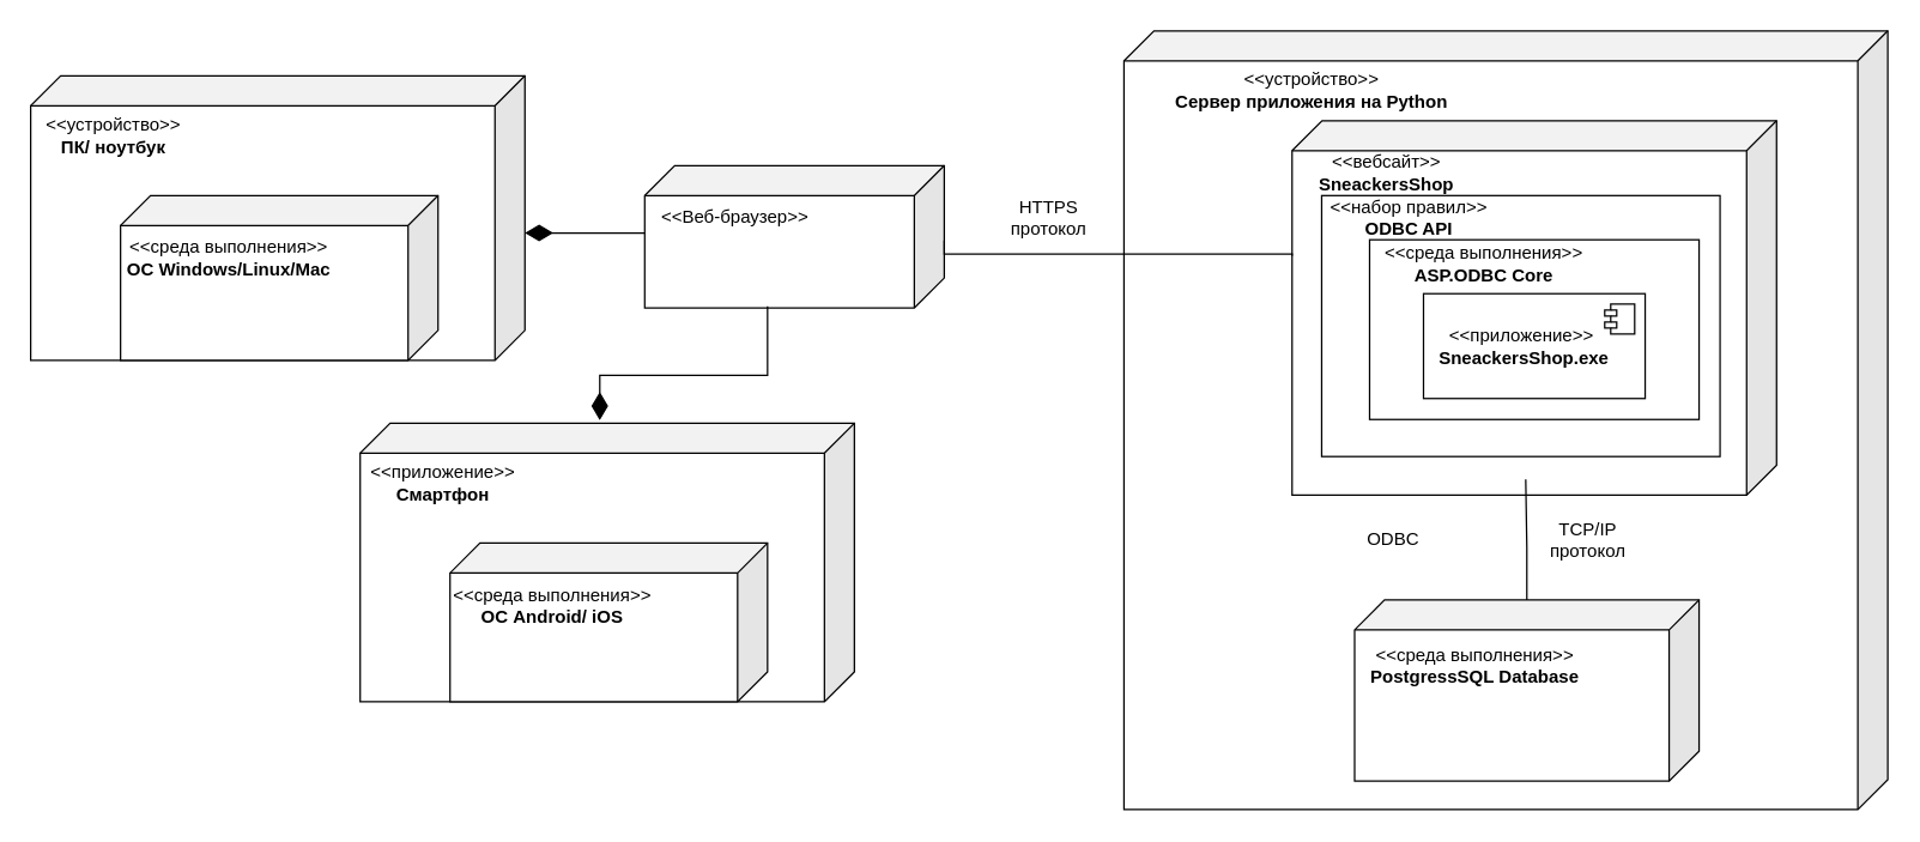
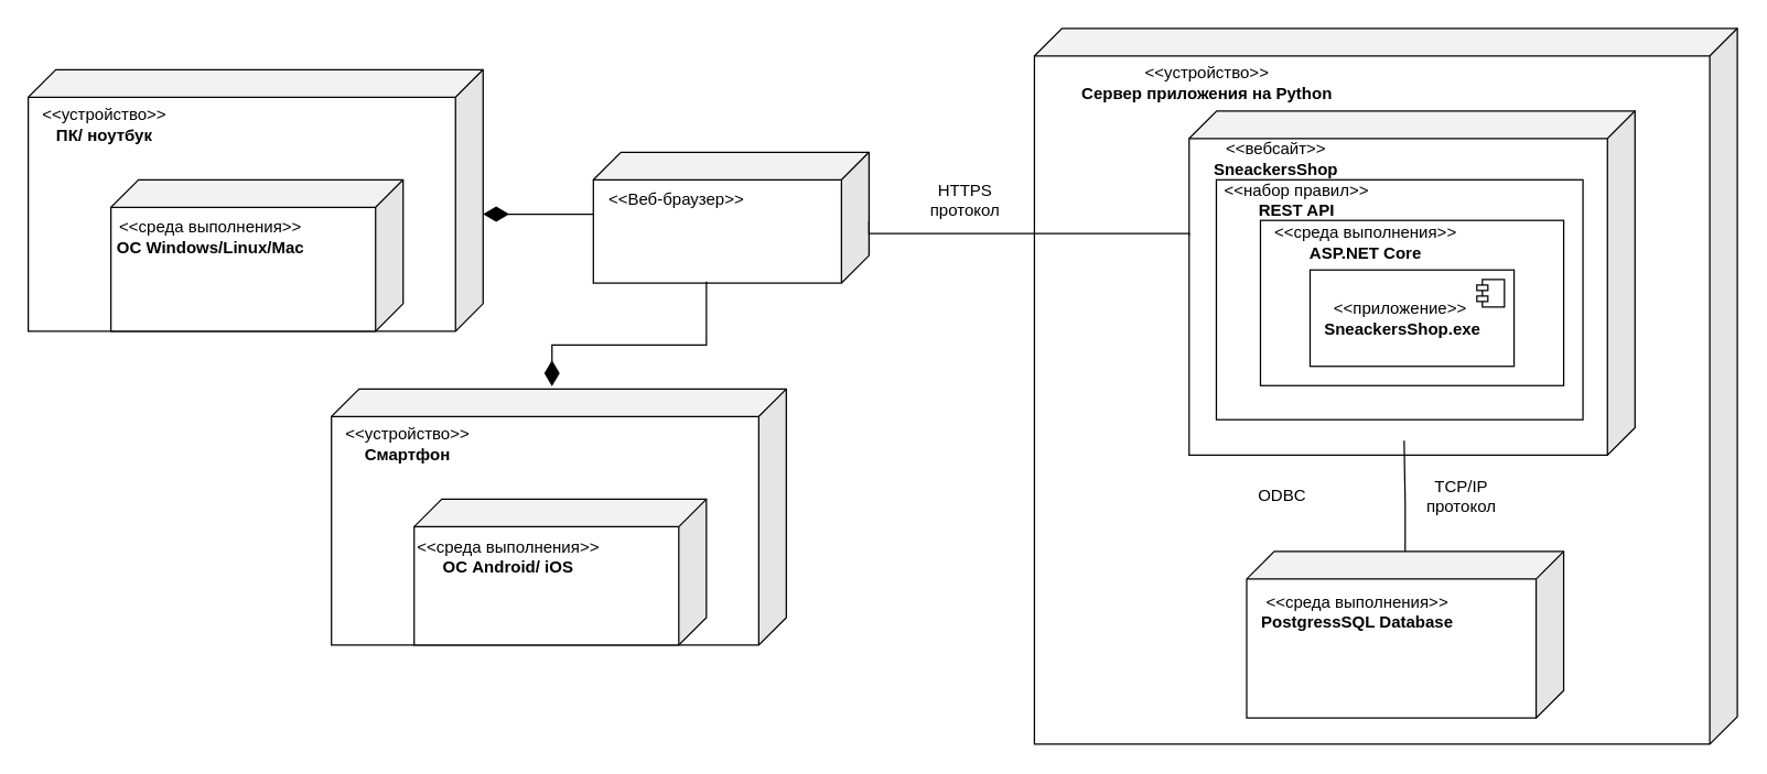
  <mxCell id="0" />
  <mxCell id="1" parent="0" />
  <mxCell id="2" value="" style="shape=cube;whiteSpace=wrap;html=1;boundedLbl=1;backgroundOutline=1;darkOpacity=0.05;darkOpacity2=0.1;flipH=1;" parent="1" vertex="1"><mxGeometry x="20" y="50" width="330" height="190" as="geometry" /></mxCell>
  <mxCell id="3" value="&amp;lt;&amp;lt;устройство&amp;gt;&amp;gt;&lt;br&gt;&lt;b&gt;ПК/ ноутбук&lt;/b&gt;" style="text;html=1;align=center;verticalAlign=middle;resizable=0;points=[];autosize=1;strokeColor=none;fillColor=none;" parent="1" vertex="1"><mxGeometry x="20" y="70" width="110" height="40" as="geometry" /></mxCell>
  <mxCell id="4" value="" style="shape=cube;whiteSpace=wrap;html=1;boundedLbl=1;backgroundOutline=1;darkOpacity=0.05;darkOpacity2=0.1;flipH=1;" parent="1" vertex="1"><mxGeometry x="80" y="130" width="212" height="110" as="geometry" /></mxCell>
  <mxCell id="5" value="&amp;lt;&amp;lt;среда выполнения&amp;gt;&amp;gt;&lt;br&gt;&lt;b&gt;ОС Windows/Linux/Mac&lt;/b&gt;" style="text;html=1;align=center;verticalAlign=middle;resizable=0;points=[];autosize=1;strokeColor=none;fillColor=none;" parent="1" vertex="1"><mxGeometry x="72" y="151.5" width="160" height="40" as="geometry" /></mxCell>
  <mxCell id="6" value="" style="shape=cube;whiteSpace=wrap;html=1;boundedLbl=1;backgroundOutline=1;darkOpacity=0.05;darkOpacity2=0.1;flipH=1;" parent="1" vertex="1"><mxGeometry x="750" y="20" width="510" height="520" as="geometry" /></mxCell>
  <mxCell id="7" value="&amp;lt;&amp;lt;устройство&amp;gt;&amp;gt;&lt;br&gt;&lt;b&gt;Сервер приложения на Python&lt;/b&gt;" style="text;html=1;align=center;verticalAlign=middle;resizable=0;points=[];autosize=1;strokeColor=none;fillColor=none;" parent="1" vertex="1"><mxGeometry x="770" y="40" width="210" height="40" as="geometry" /></mxCell>
  <mxCell id="8" value="" style="shape=cube;whiteSpace=wrap;html=1;boundedLbl=1;backgroundOutline=1;darkOpacity=0.05;darkOpacity2=0.1;flipH=1;" parent="1" vertex="1"><mxGeometry x="862.25" y="80" width="323.5" height="250" as="geometry" /></mxCell>
- <mxCell id="9" value="&amp;lt;&amp;lt;среда выполнения&amp;gt;&amp;gt;&lt;br&gt;&lt;b&gt;ASP.ODBC Core&lt;/b&gt;" style="text;html=1;align=center;verticalAlign=middle;resizable=0;points=[];autosize=1;strokeColor=none;fillColor=none;" parent="1" vertex="1"><mxGeometry x="910" y="155.5" width="160" height="40" as="geometry" /></mxCell>
+ <mxCell id="9" value="&amp;lt;&amp;lt;среда выполнения&amp;gt;&amp;gt;&lt;br&gt;&lt;b&gt;ASP.NET Core&lt;/b&gt;" style="text;html=1;align=center;verticalAlign=middle;resizable=0;points=[];autosize=1;strokeColor=none;fillColor=none;" parent="1" vertex="1"><mxGeometry x="910" y="155.5" width="160" height="40" as="geometry" /></mxCell>
  <mxCell id="10" value="&amp;lt;&amp;lt;приложение&amp;gt;&amp;gt;&amp;nbsp; &amp;nbsp; &amp;nbsp;&lt;br style=&quot;border-color: var(--border-color);&quot;&gt;&lt;b style=&quot;border-color: var(--border-color);&quot;&gt;SneackersShop&lt;/b&gt;&lt;b&gt;.exe&amp;nbsp; &amp;nbsp;&amp;nbsp;&lt;/b&gt;" style="html=1;dropTarget=0;whiteSpace=wrap;" parent="1" vertex="1"><mxGeometry x="950" y="195.5" width="148" height="70" as="geometry" /></mxCell>
  <mxCell id="11" value="" style="shape=module;jettyWidth=8;jettyHeight=4;" parent="10" vertex="1"><mxGeometry x="1" width="20" height="20" relative="1" as="geometry"><mxPoint x="-27" y="7" as="offset" /></mxGeometry></mxCell>
  <mxCell id="12" value="" style="shape=cube;whiteSpace=wrap;html=1;boundedLbl=1;backgroundOutline=1;darkOpacity=0.05;darkOpacity2=0.1;flipH=1;" parent="1" vertex="1"><mxGeometry x="904" y="400" width="230" height="121" as="geometry" /></mxCell>
  <mxCell id="13" value="&amp;lt;&amp;lt;среда выполнения&amp;gt;&amp;gt;&lt;br&gt;&lt;b&gt;PostgressSQL Database&lt;/b&gt;" style="text;html=1;align=center;verticalAlign=middle;resizable=0;points=[];autosize=1;strokeColor=none;fillColor=none;" parent="1" vertex="1"><mxGeometry x="904" y="423.5" width="160" height="40" as="geometry" /></mxCell>
  <mxCell id="14" style="edgeStyle=orthogonalEdgeStyle;rounded=0;orthogonalLoop=1;jettySize=auto;html=1;endArrow=diamondThin;endFill=1;strokeWidth=1;endSize=16;" parent="1" source="15" target="2" edge="1"><mxGeometry relative="1" as="geometry"><Array as="points"><mxPoint x="410" y="155" /><mxPoint x="410" y="155" /></Array></mxGeometry></mxCell>
  <mxCell id="15" value="" style="shape=cube;whiteSpace=wrap;html=1;boundedLbl=1;backgroundOutline=1;darkOpacity=0.05;darkOpacity2=0.1;flipH=1;" parent="1" vertex="1"><mxGeometry x="430" y="110" width="200" height="95" as="geometry" /></mxCell>
  <mxCell id="16" value="&amp;lt;&amp;lt;Веб-браузер&amp;gt;&amp;gt;" style="text;html=1;align=center;verticalAlign=middle;resizable=0;points=[];autosize=1;strokeColor=none;fillColor=none;" parent="1" vertex="1"><mxGeometry x="430" y="129.5" width="120" height="30" as="geometry" /></mxCell>
  <mxCell id="17" value="HTTPS протокол" style="text;html=1;strokeColor=none;fillColor=none;align=center;verticalAlign=middle;whiteSpace=wrap;rounded=0;" parent="1" vertex="1"><mxGeometry x="670" y="130" width="60" height="30" as="geometry" /></mxCell>
  <mxCell id="18" value="" style="rounded=0;whiteSpace=wrap;html=1;fillColor=none;" parent="1" vertex="1"><mxGeometry x="882" y="130" width="266" height="174.25" as="geometry" /></mxCell>
  <mxCell id="19" value="&amp;lt;&amp;lt;вебсайт&amp;gt;&amp;gt;&lt;br&gt;&lt;b&gt;SneackersShop&lt;/b&gt;" style="text;html=1;align=center;verticalAlign=middle;resizable=0;points=[];autosize=1;strokeColor=none;fillColor=none;" parent="1" vertex="1"><mxGeometry x="870" y="94.75" width="110" height="40" as="geometry" /></mxCell>
  <mxCell id="20" style="edgeStyle=orthogonalEdgeStyle;rounded=0;orthogonalLoop=1;jettySize=auto;html=1;exitX=1;exitY=0.361;exitDx=0;exitDy=0;exitPerimeter=0;endArrow=none;endFill=0;" parent="1" source="8" edge="1"><mxGeometry relative="1" as="geometry"><mxPoint x="630" y="160" as="targetPoint" /><Array as="points"><mxPoint x="630" y="169" /></Array></mxGeometry></mxCell>
  <mxCell id="21" value="" style="shape=cube;whiteSpace=wrap;html=1;boundedLbl=1;backgroundOutline=1;darkOpacity=0.05;darkOpacity2=0.1;flipH=1;" parent="1" vertex="1"><mxGeometry x="240" y="282" width="330" height="186" as="geometry" /></mxCell>
- <mxCell id="22" value="&amp;lt;&amp;lt;приложение&amp;gt;&amp;gt;&lt;br&gt;&lt;b&gt;Смартфон&lt;/b&gt;" style="text;html=1;align=center;verticalAlign=middle;resizable=0;points=[];autosize=1;strokeColor=none;fillColor=none;" parent="1" vertex="1"><mxGeometry x="240" y="302" width="110" height="40" as="geometry" /></mxCell>
+ <mxCell id="22" value="&amp;lt;&amp;lt;устройство&amp;gt;&amp;gt;&lt;br&gt;&lt;b&gt;Смартфон&lt;/b&gt;" style="text;html=1;align=center;verticalAlign=middle;resizable=0;points=[];autosize=1;strokeColor=none;fillColor=none;" parent="1" vertex="1"><mxGeometry x="240" y="302" width="110" height="40" as="geometry" /></mxCell>
  <mxCell id="23" value="" style="shape=cube;whiteSpace=wrap;html=1;boundedLbl=1;backgroundOutline=1;darkOpacity=0.05;darkOpacity2=0.1;flipH=1;" parent="1" vertex="1"><mxGeometry x="300" y="362" width="212" height="106" as="geometry" /></mxCell>
  <mxCell id="24" value="&amp;lt;&amp;lt;среда выполнения&amp;gt;&amp;gt;&lt;br&gt;&lt;b&gt;ОС Android/ iOS&lt;/b&gt;" style="text;html=1;align=center;verticalAlign=middle;resizable=0;points=[];autosize=1;strokeColor=none;fillColor=none;" parent="1" vertex="1"><mxGeometry x="288" y="383.5" width="160" height="40" as="geometry" /></mxCell>
  <mxCell id="25" style="edgeStyle=orthogonalEdgeStyle;rounded=0;orthogonalLoop=1;jettySize=auto;html=1;endArrow=diamondThin;endFill=1;strokeWidth=1;endSize=16;exitX=0.59;exitY=0.988;exitDx=0;exitDy=0;exitPerimeter=0;" parent="1" source="15" edge="1"><mxGeometry relative="1" as="geometry"><mxPoint x="440" y="165" as="sourcePoint" /><mxPoint x="400" y="280" as="targetPoint" /><Array as="points"><mxPoint x="512" y="250" /><mxPoint x="400" y="250" /></Array></mxGeometry></mxCell>
  <mxCell id="26" style="edgeStyle=orthogonalEdgeStyle;rounded=0;orthogonalLoop=1;jettySize=auto;html=1;entryX=0;entryY=0;entryDx=167.5;entryDy=239.5;entryPerimeter=0;endArrow=none;endFill=0;" parent="1" source="12" target="8" edge="1"><mxGeometry relative="1" as="geometry" /></mxCell>
  <mxCell id="27" value="ODBC" style="text;html=1;strokeColor=none;fillColor=none;align=center;verticalAlign=middle;whiteSpace=wrap;rounded=0;" parent="1" vertex="1"><mxGeometry x="900" y="345" width="60" height="30" as="geometry" /></mxCell>
  <mxCell id="28" value="TCP/IP&lt;br&gt;протокол" style="text;html=1;strokeColor=none;fillColor=none;align=center;verticalAlign=middle;whiteSpace=wrap;rounded=0;" parent="1" vertex="1"><mxGeometry x="1030" y="345" width="60" height="30" as="geometry" /></mxCell>
- <mxCell id="29" value="&lt;span style=&quot;border-color: var(--border-color);&quot;&gt;&amp;lt;&amp;lt;набор правил&amp;gt;&amp;gt;&lt;br&gt;&lt;b&gt;ODBC API&lt;/b&gt;&lt;/span&gt;" style="text;html=1;align=center;verticalAlign=middle;resizable=0;points=[];autosize=1;strokeColor=none;fillColor=none;" vertex="1" parent="1"><mxGeometry x="875" y="125" width="130" height="40" as="geometry" /></mxCell>
+ <mxCell id="29" value="&lt;span style=&quot;border-color: var(--border-color);&quot;&gt;&amp;lt;&amp;lt;набор правил&amp;gt;&amp;gt;&lt;br&gt;&lt;b&gt;REST API&lt;/b&gt;&lt;/span&gt;" style="text;html=1;align=center;verticalAlign=middle;resizable=0;points=[];autosize=1;strokeColor=none;fillColor=none;" vertex="1" parent="1"><mxGeometry x="875" y="125" width="130" height="40" as="geometry" /></mxCell>
  <mxCell id="30" value="" style="rounded=0;whiteSpace=wrap;html=1;fillColor=none;" vertex="1" parent="1"><mxGeometry x="914" y="159.5" width="220" height="120" as="geometry" /></mxCell>
